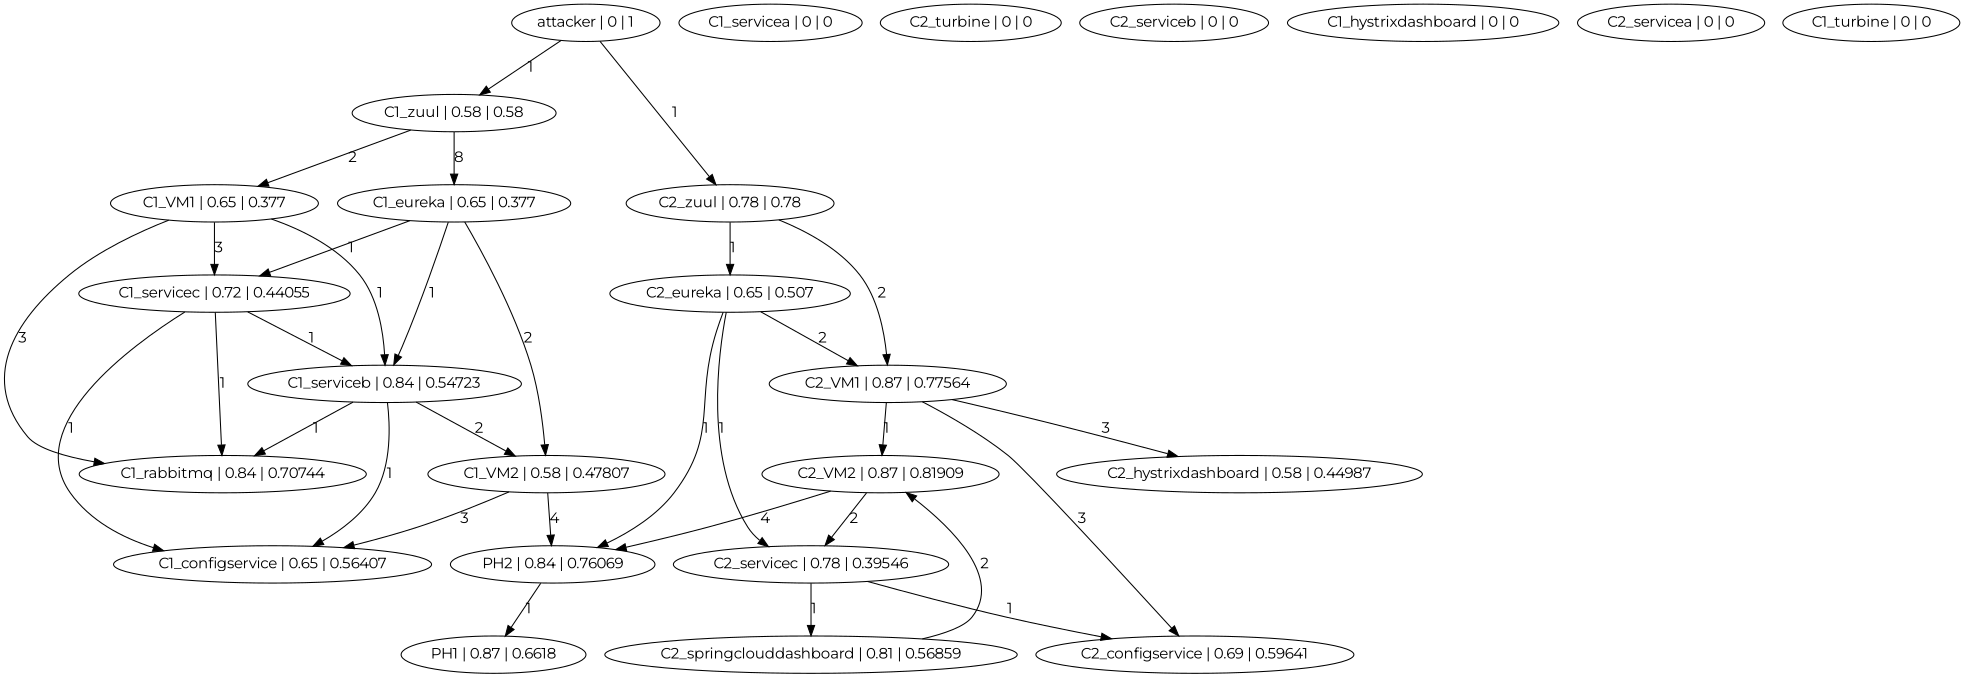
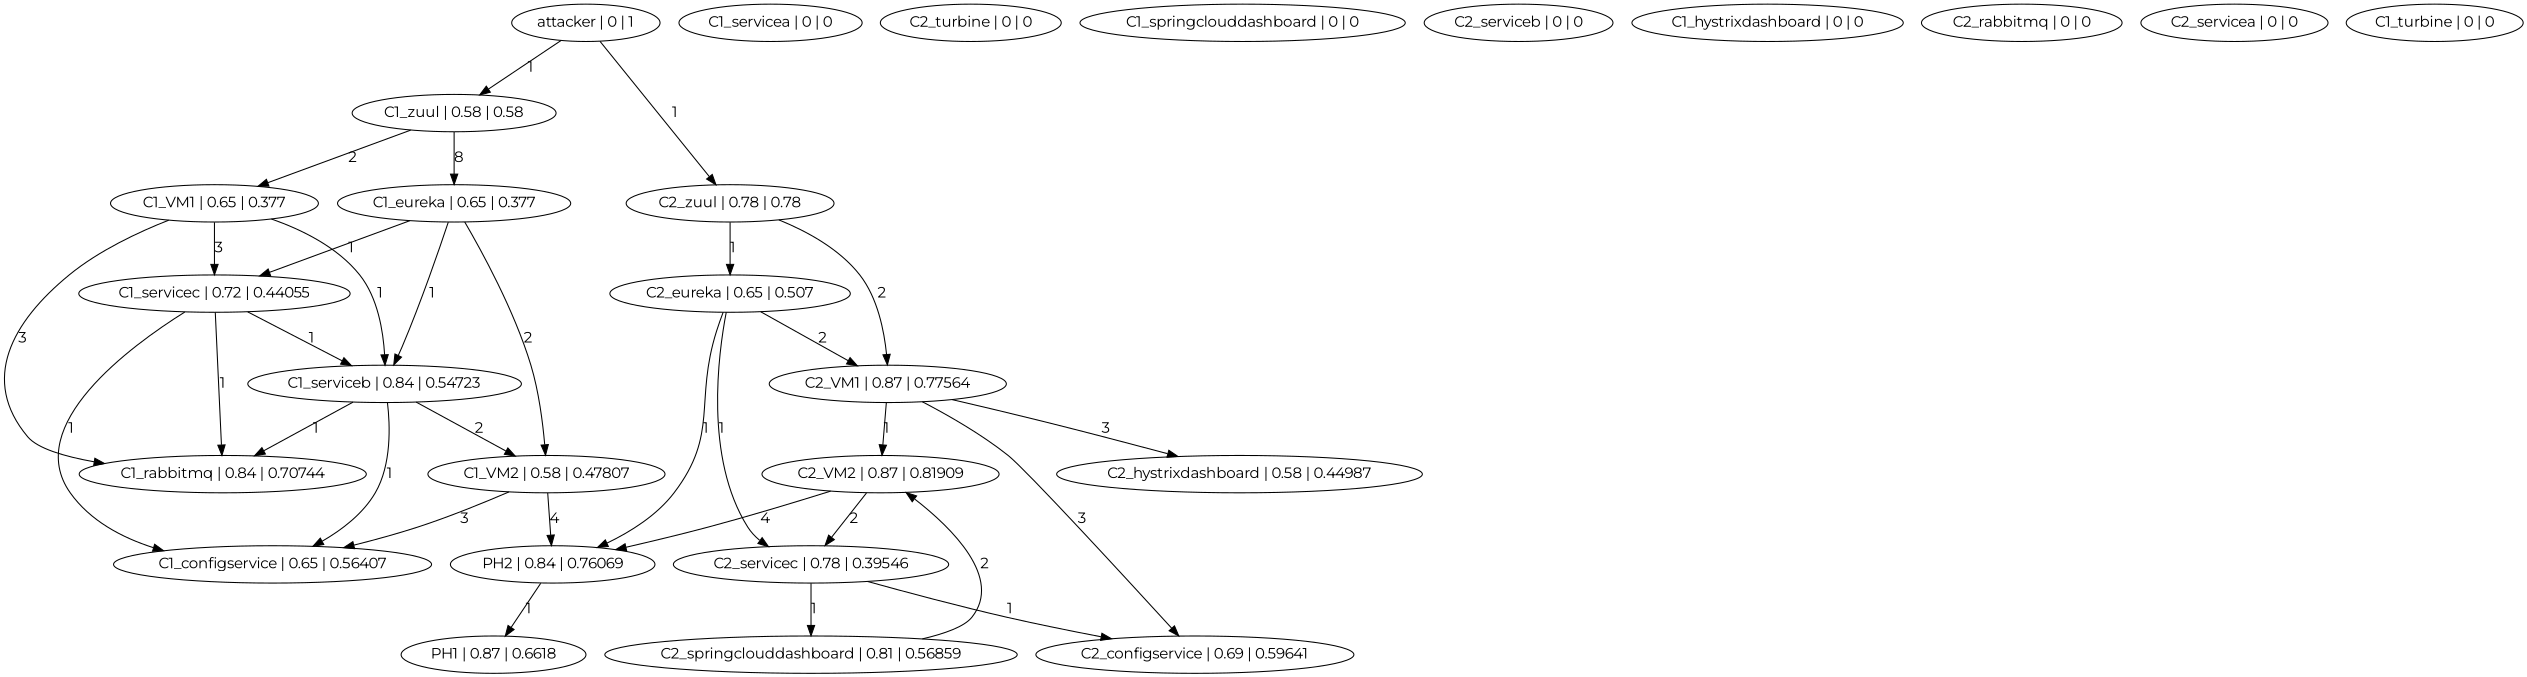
  digraph {
    fontname=Montserrat
    node [fontname=Montserrat]
    edge [fontname=Montserrat]
    n1 [label="C1_VM1 | 0.65 | 0.377"]
    n2 [label="C1_servicec | 0.72 | 0.44055"]
    n3 [label="C1_rabbitmq | 0.84 | 0.70744"]
    n4 [label="C1_serviceb | 0.84 | 0.54723"]
    n5 [label="C1_configservice | 0.65 | 0.56407"]
    n6 [label="C1_VM2 | 0.58 | 0.47807"]
    n7 [label="PH2 | 0.84 | 0.76069"]
    n8 [label="C2_zuul | 0.78 | 0.78"]
    n9 [label="C2_eureka | 0.65 | 0.507"]
    n10 [label="C2_VM1 | 0.87 | 0.77564"]
    n11 [label="C2_servicec | 0.78 | 0.39546"]
    n12 [label="C2_VM2 | 0.87 | 0.81909"]
    n13 [label="C2_configservice | 0.69 | 0.59641"]
    n14 [label="C2_hystrixdashboard | 0.58 | 0.44987"]
    n15 [label="C2_springclouddashboard | 0.81 | 0.56859"]
    n16 [label="C1_zuul | 0.58 | 0.58"]
    n17 [label="C1_eureka | 0.65 | 0.377"]
    n18 [label="C1_servicea | 0 | 0"]
    n19 [label="C2_turbine | 0 | 0"]
    n20 [label="attacker | 0 | 1"]
+   n21 [label="C1_springclouddashboard | 0 | 0"]
    n22 [label="C2_serviceb | 0 | 0"]
    n23 [label="C1_hystrixdashboard | 0 | 0"]
+   n24 [label="C2_rabbitmq | 0 | 0"]
    n25 [label="PH1 | 0.87 | 0.6618"]
    n26 [label="C2_servicea | 0 | 0"]
    n27 [label="C1_turbine | 0 | 0"]
    n1 -> n2 [label=3]
    n1 -> n3 [label=3]
    n1 -> n4 [label=1]
    n2 -> n3 [label=1]
    n2 -> n4 [label=1]
    n2 -> n5 [label=1]
    n4 -> n3 [label=1]
    n4 -> n5 [label=1]
    n4 -> n6 [label=2]
    n6 -> n5 [label=3]
    n6 -> n7 [label=4]
    n7 -> n25 [label=1]
    n8 -> n9 [label=1]
    n8 -> n10 [label=2]
    n9 -> n7 [label=1]
    n9 -> n10 [label=2]
    n9 -> n11 [label=1]
    n10 -> n12 [label=1]
    n10 -> n13 [label=3]
    n10 -> n14 [label=3]
    n11 -> n13 [label=1]
    n11 -> n15 [label=1]
    n12 -> n7 [label=4]
    n12 -> n11 [label=2]
    n15 -> n12 [label=2]
    n16 -> n1 [label=2]
    n16 -> n17 [label=8]
    n17 -> n2 [label=1]
    n17 -> n4 [label=1]
    n17 -> n6 [label=2]
    n20 -> n8 [label=1]
    n20 -> n16 [label=1]
  }
